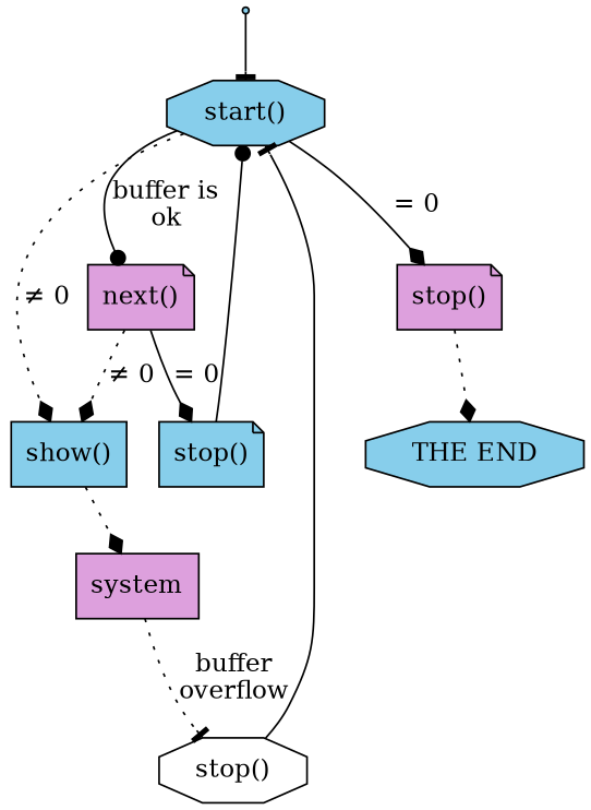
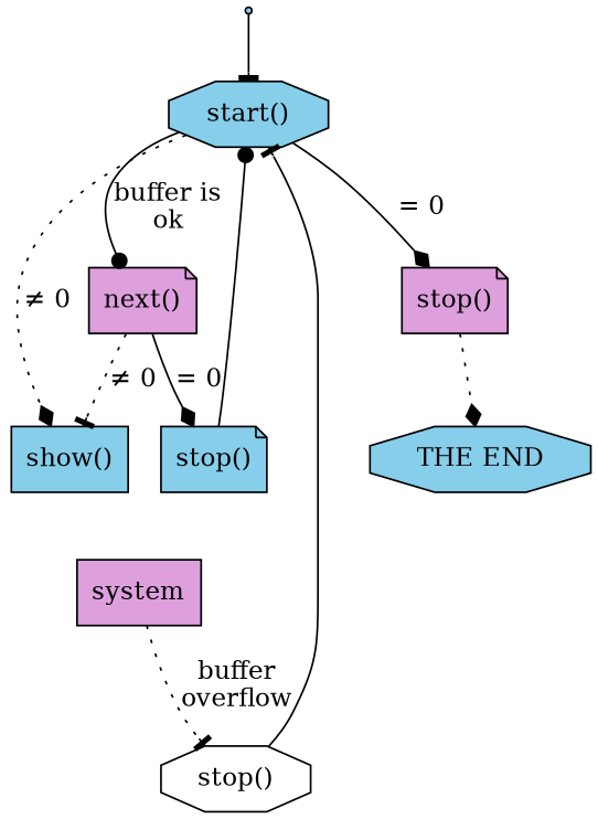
  digraph {
    node [fillcolor=skyblue shape=octagon style=filled]
    edge [arrowhead=diamond style=solid]
    init [shape=point]
    n2 [label="start()"]
    n3 [label="show()" shape=box]
    n4 [fillcolor=plum label="stop()" shape=note]
    n5 [fillcolor=plum label="next()" shape=note]
    n6 [fillcolor=plum label=system shape=box]
    n7 [label="THE END"]
    n8 [fillcolor=white label="stop()"]
    n9 [label="stop()" shape=note]
    init -> n2 [arrowhead=tee]
    n2 -> n3 [label="&#x2260; 0" style=dotted]
    n2 -> n4 [label="= 0"]
    n2 -> n5 [arrowhead=dot label="buffer is\nok"]
-   n3 -> n6 [style=dotted]
    n4 -> n7 [style=dotted]
-   n5 -> n3 [label="&#x2260; 0" style=dotted]
+   n5 -> n3 [arrowhead=tee label="&#x2260; 0" style=dotted]
    n5 -> n9 [label="= 0"]
    n6 -> n8 [arrowhead=tee label="buffer\noverflow" style=dotted]
    n8 -> n2 [arrowhead=tee]
    n9 -> n2 [arrowhead=dot]
  }
